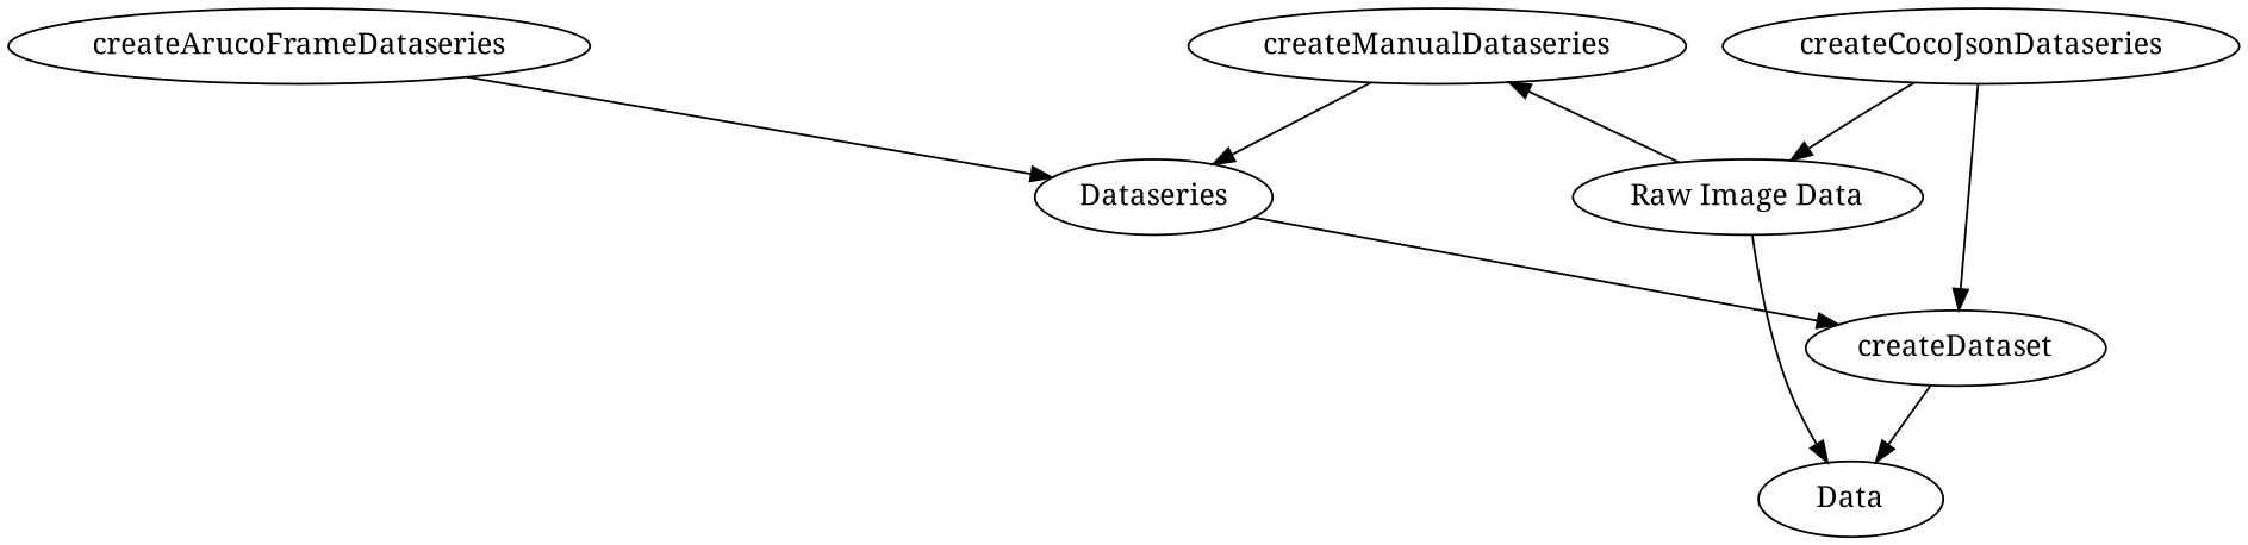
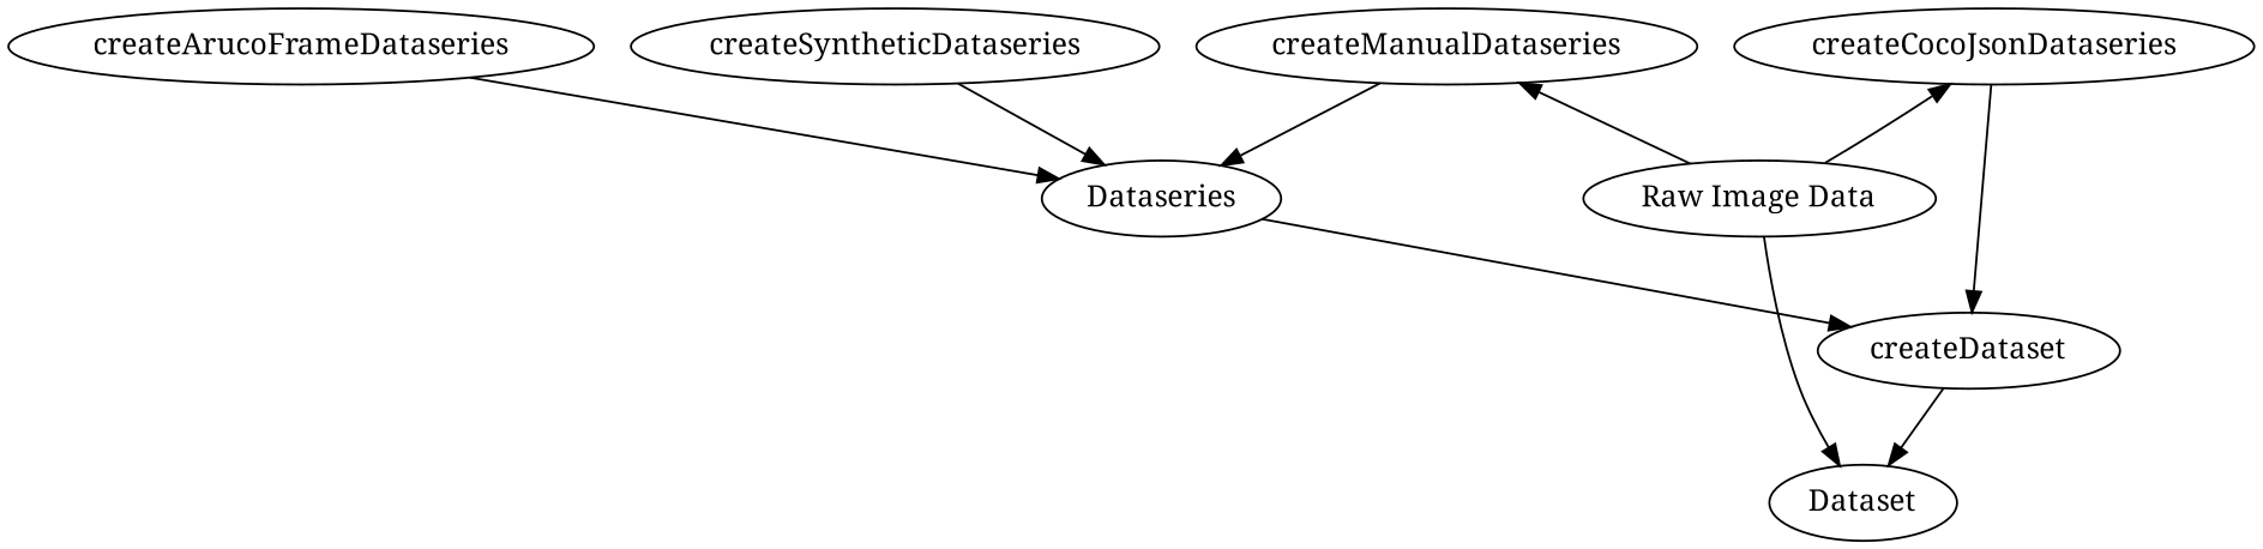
  digraph {
    fontname="Noto Serif"
    rankdir=TB
    node [fontname="Noto Serif"]
    edge [fontname="Noto Serif"]
    createArucoFrameDataseries
    createCocoJsonDataseries
    createManualDataseries
+   createSyntheticDataseries
    Dataseries
    createDataset
    n7 [label="Raw Image Data"]
-   Dataset [label=Data]
+   Dataset
    subgraph sub_1 {
      rank=same
      createArucoFrameDataseries
      createCocoJsonDataseries
      createManualDataseries
+     createSyntheticDataseries
    }
    createArucoFrameDataseries -> Dataseries
    createCocoJsonDataseries -> createDataset
    createManualDataseries -> Dataseries
+   createSyntheticDataseries -> Dataseries
    Dataseries -> createDataset
    createDataset -> Dataset
-   createCocoJsonDataseries -> n7
+   n7 -> createCocoJsonDataseries
    n7 -> createManualDataseries
    n7 -> Dataset
  }
